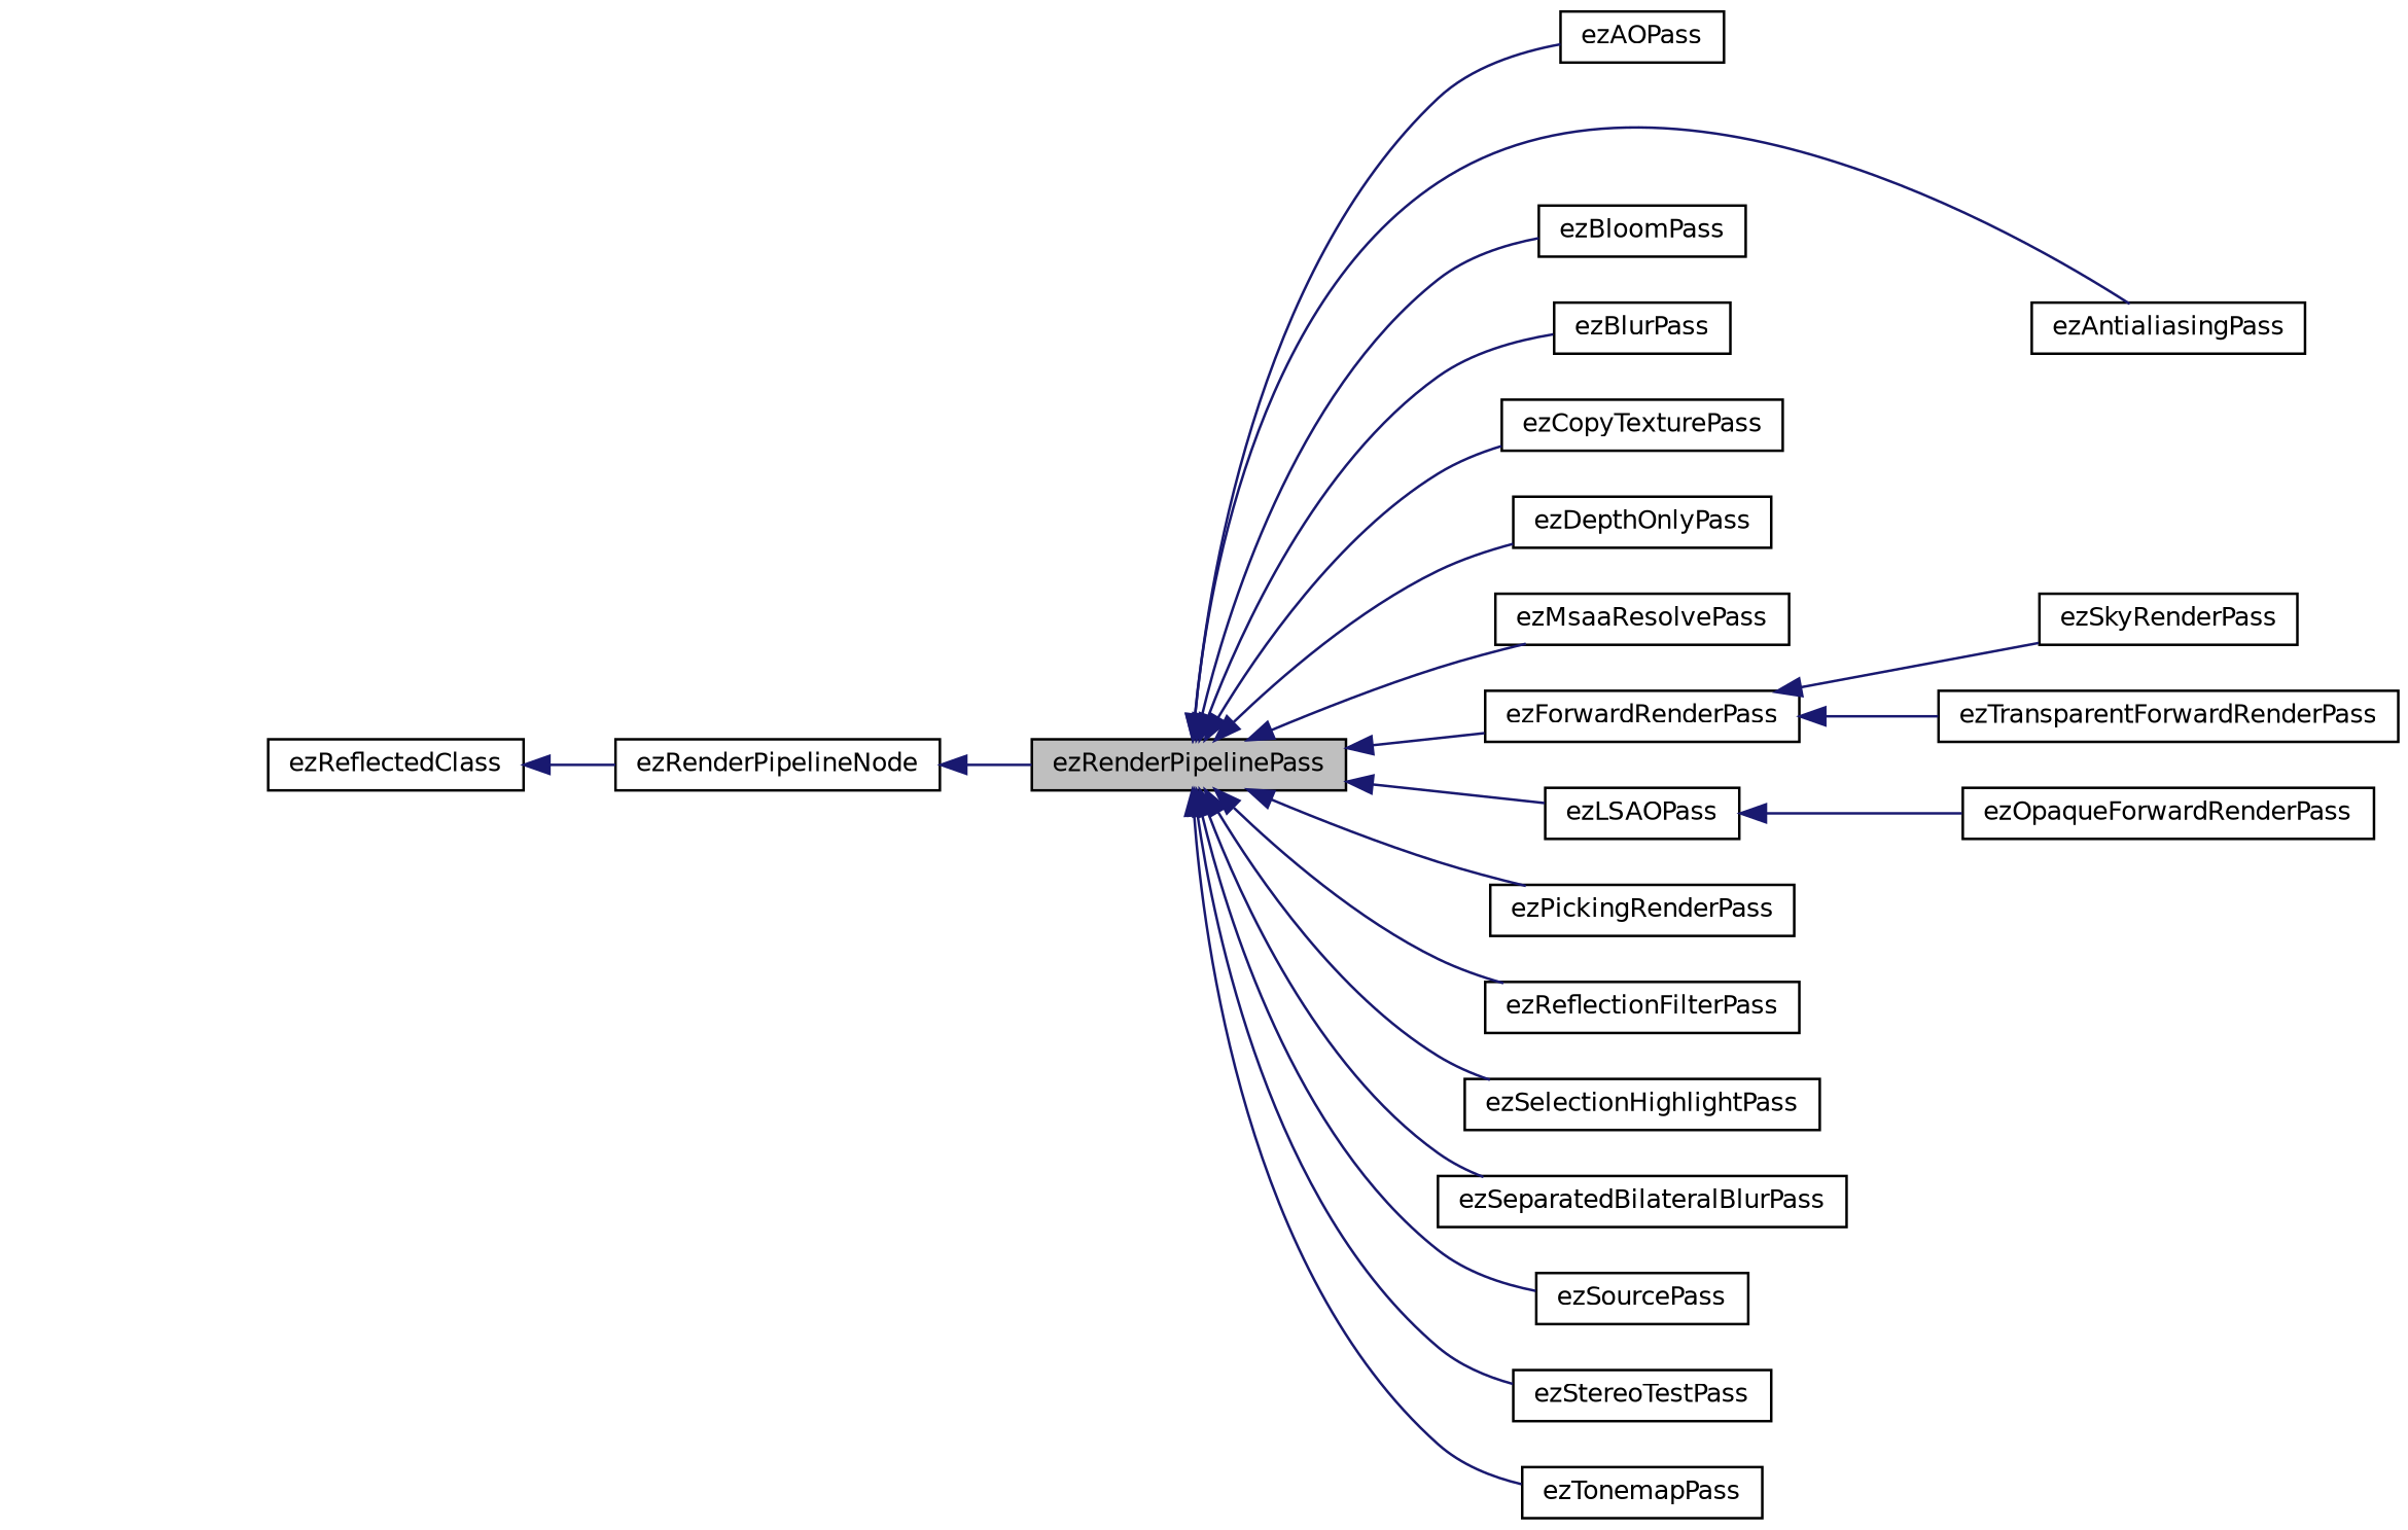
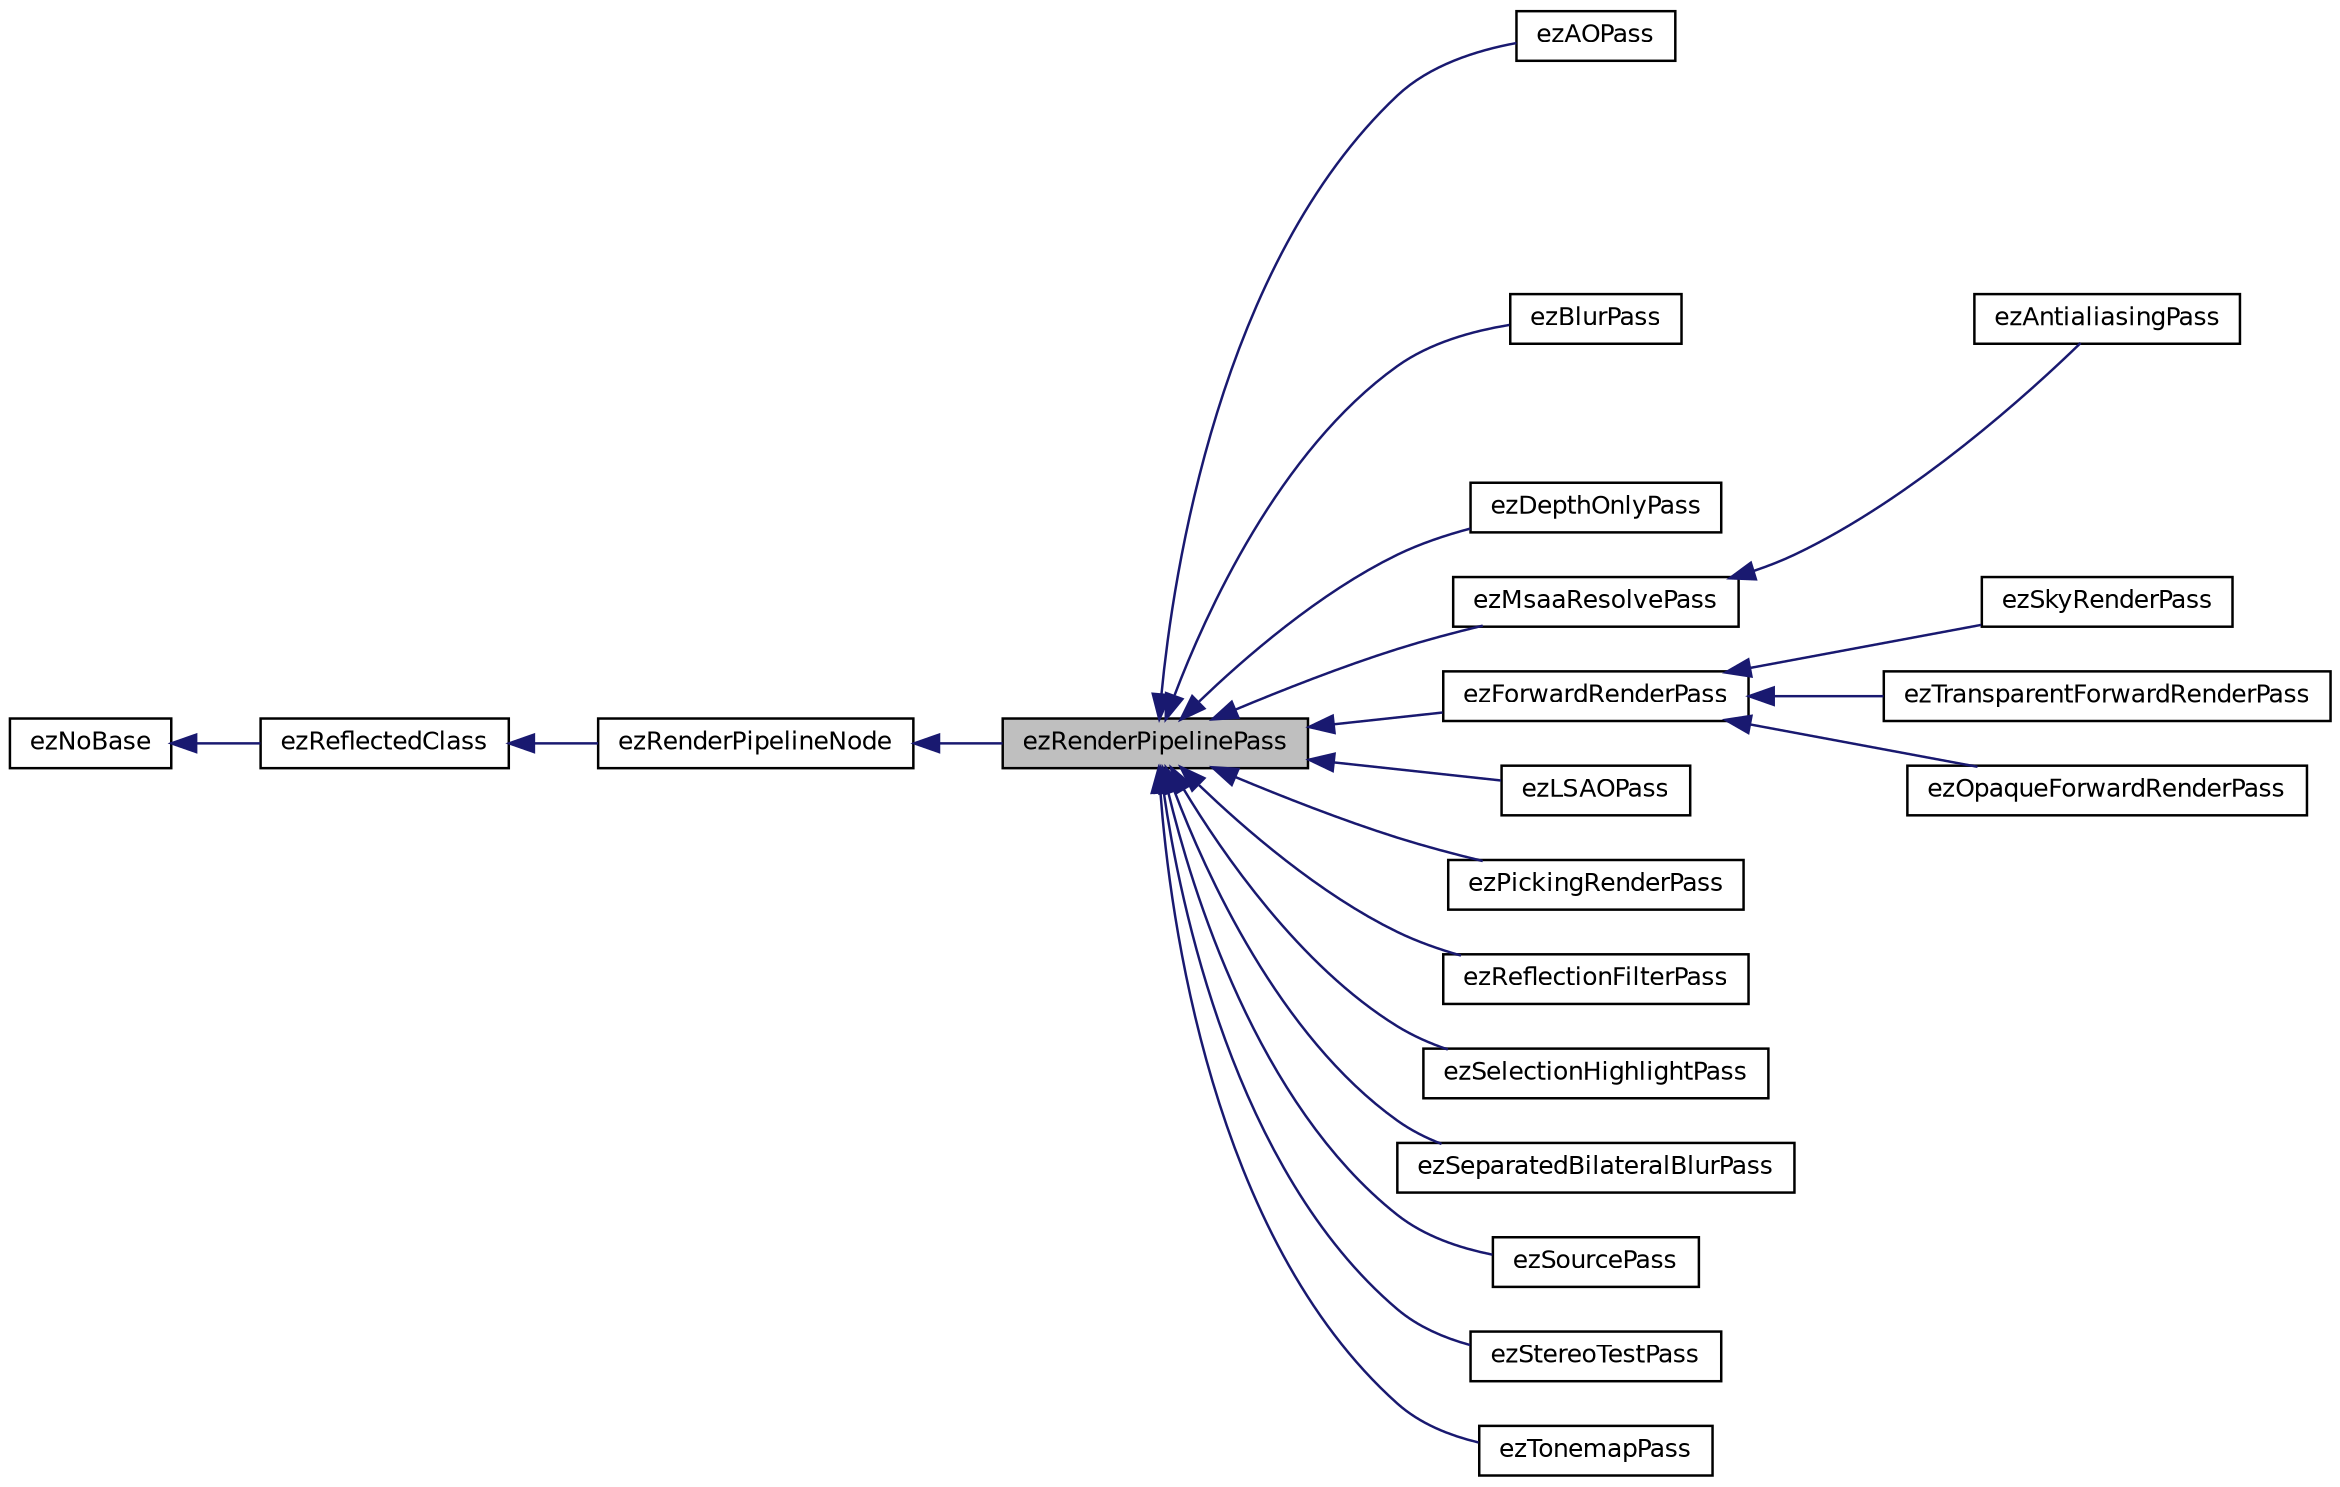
  digraph {
    rankdir=LR
    node [color=black fillcolor=white fontname=Helvetica fontsize=10 shape=record style=filled]
    edge [color=midnightblue dir=back fontname=Helvetica fontsize=10 labelfontname=Helvetica labelfontsize=10 style=solid]
    n1 [fillcolor=grey75 fontcolor=black height=0.2 label=ezRenderPipelinePass width=0.4]
    n2 [height=0.2 label=ezAOPass width=0.4]
    n3 [height=0.2 label=ezAntialiasingPass width=0.4]
-   n4 [height=0.2 label=ezBloomPass width=0.4]
    n5 [height=0.2 label=ezBlurPass width=0.4]
-   n6 [height=0.2 label=ezCopyTexturePass width=0.4]
    n7 [height=0.2 label=ezDepthOnlyPass width=0.4]
    n8 [height=0.2 label=ezForwardRenderPass width=0.4]
    n9 [height=0.2 label=ezLSAOPass width=0.4]
    n10 [height=0.2 label=ezMsaaResolvePass width=0.4]
    n11 [height=0.2 label=ezPickingRenderPass width=0.4]
    n12 [height=0.2 label=ezReflectionFilterPass width=0.4]
    n13 [height=0.2 label=ezSelectionHighlightPass width=0.4]
    n14 [height=0.2 label=ezSeparatedBilateralBlurPass width=0.4]
    n15 [height=0.2 label=ezSourcePass width=0.4]
    n16 [height=0.2 label=ezStereoTestPass width=0.4]
    n17 [height=0.2 label=ezTonemapPass width=0.4]
    n18 [height=0.2 label=ezOpaqueForwardRenderPass width=0.4]
    n19 [height=0.2 label=ezSkyRenderPass width=0.4]
    n20 [height=0.2 label=ezTransparentForwardRenderPass width=0.4]
    n21 [height=0.2 label=ezRenderPipelineNode width=0.4]
    n22 [height=0.2 label=ezReflectedClass width=0.4]
+   n23 [height=0.2 label=ezNoBase width=0.4]
    n1 -> n2
-   n1 -> n3
-   n1 -> n4
+   n10 -> n3
    n1 -> n5
-   n1 -> n6
    n1 -> n7
    n1 -> n8
    n1 -> n9
    n1 -> n10
    n1 -> n11
    n1 -> n12
    n1 -> n13
    n1 -> n14
    n1 -> n15
    n1 -> n16
    n1 -> n17
-   n9 -> n18
+   n8 -> n18
    n8 -> n19
    n8 -> n20
    n21 -> n1
    n22 -> n21
+   n23 -> n22
  }
